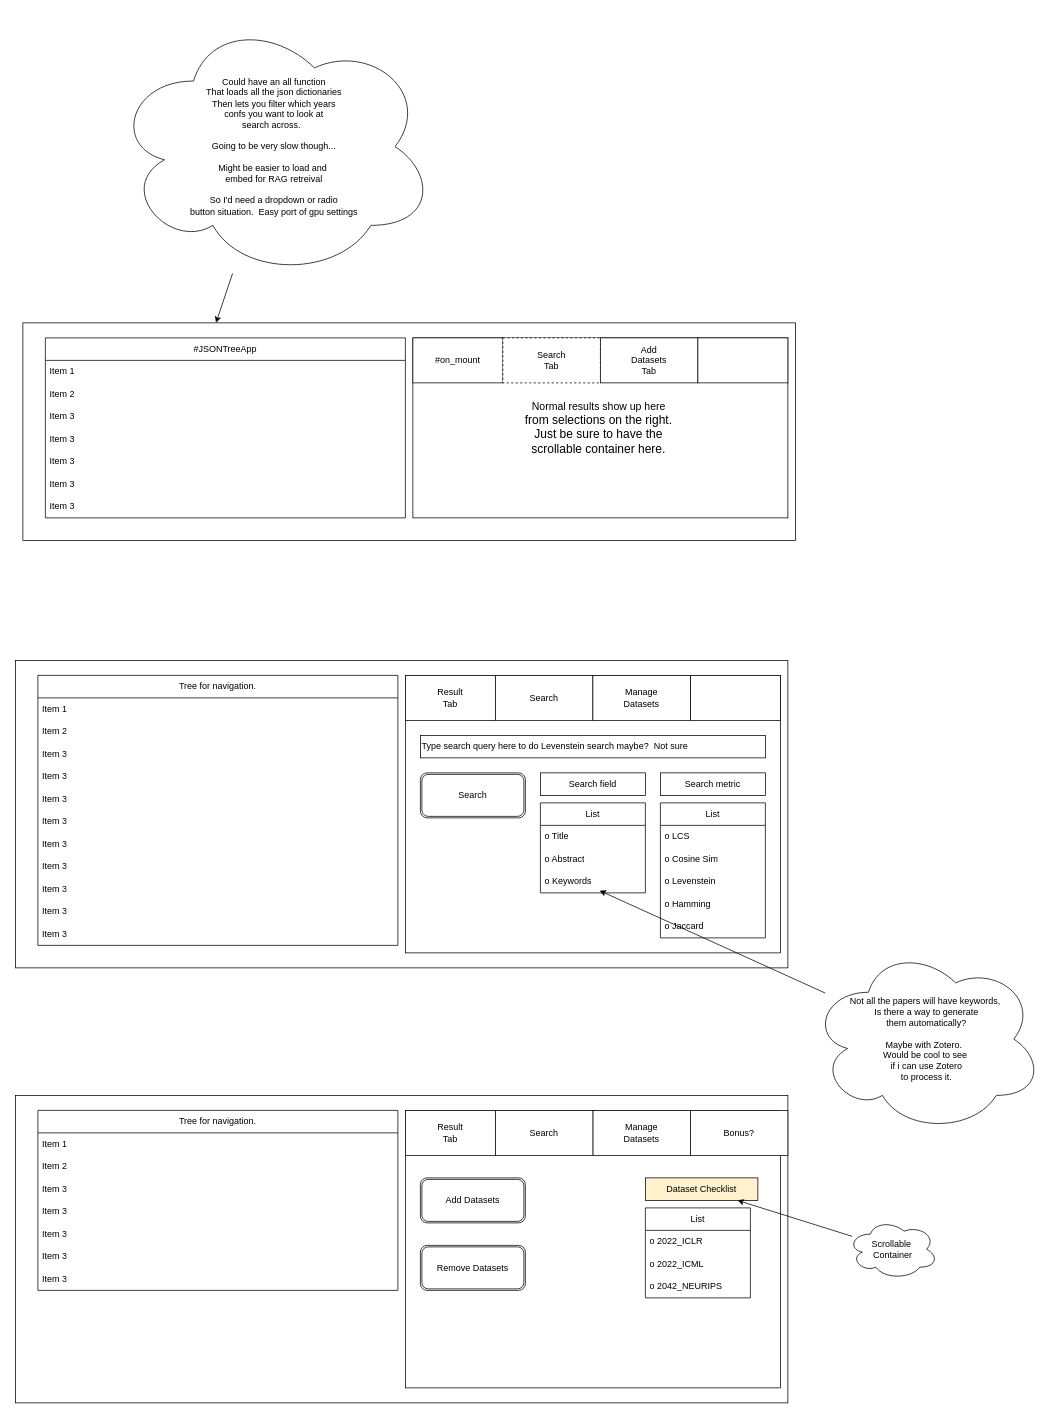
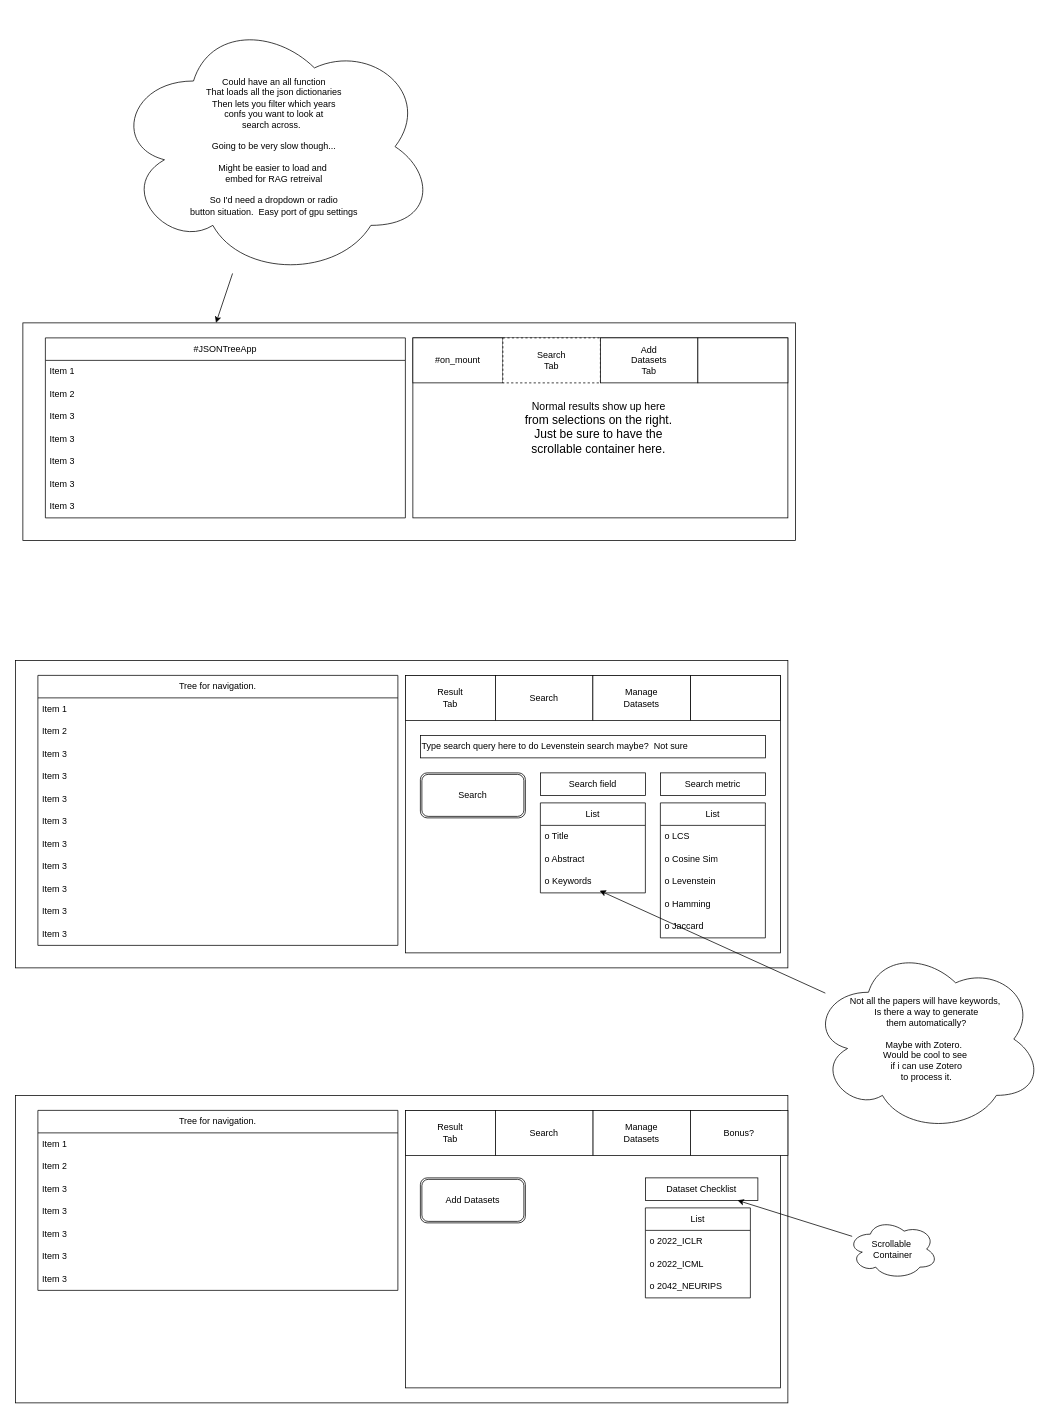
  <mxCell id="0" />
  <mxCell id="1" parent="0" />
  <mxCell id="2" value="" style="rounded=0;whiteSpace=wrap;html=1;" parent="1" vertex="1"><mxGeometry y="430" width="1030" height="290" as="geometry" x="30" /></mxCell>
  <mxCell id="3" value="#JSONTreeApp" style="swimlane;fontStyle=0;childLayout=stackLayout;horizontal=1;startSize=30;horizontalStack=0;resizeParent=1;resizeParentMax=0;resizeLast=0;collapsible=1;marginBottom=0;whiteSpace=wrap;html=1;" parent="1" vertex="1"><mxGeometry x="60" y="450" width="480" height="240" as="geometry"><mxRectangle x="170" y="285" width="140" height="30" as="alternateBounds" /></mxGeometry></mxCell>
  <mxCell id="4" value="Item 1" style="text;strokeColor=none;fillColor=none;align=left;verticalAlign=middle;spacingLeft=4;spacingRight=4;overflow=hidden;points=[[0,0.5],[1,0.5]];portConstraint=eastwest;rotatable=0;whiteSpace=wrap;html=1;" parent="3" vertex="1"><mxGeometry y="30" width="480" height="30" as="geometry" /></mxCell>
  <mxCell id="5" value="Item 2" style="text;strokeColor=none;fillColor=none;align=left;verticalAlign=middle;spacingLeft=4;spacingRight=4;overflow=hidden;points=[[0,0.5],[1,0.5]];portConstraint=eastwest;rotatable=0;whiteSpace=wrap;html=1;" parent="3" vertex="1"><mxGeometry y="60" width="480" height="30" as="geometry" /></mxCell>
  <mxCell id="6" value="Item 3" style="text;strokeColor=none;fillColor=none;align=left;verticalAlign=middle;spacingLeft=4;spacingRight=4;overflow=hidden;points=[[0,0.5],[1,0.5]];portConstraint=eastwest;rotatable=0;whiteSpace=wrap;html=1;" parent="3" vertex="1"><mxGeometry y="90" width="480" height="30" as="geometry" /></mxCell>
  <mxCell id="7" value="Item 3" style="text;strokeColor=none;fillColor=none;align=left;verticalAlign=middle;spacingLeft=4;spacingRight=4;overflow=hidden;points=[[0,0.5],[1,0.5]];portConstraint=eastwest;rotatable=0;whiteSpace=wrap;html=1;" parent="3" vertex="1"><mxGeometry y="120" width="480" height="30" as="geometry" /></mxCell>
  <mxCell id="8" value="Item 3" style="text;strokeColor=none;fillColor=none;align=left;verticalAlign=middle;spacingLeft=4;spacingRight=4;overflow=hidden;points=[[0,0.5],[1,0.5]];portConstraint=eastwest;rotatable=0;whiteSpace=wrap;html=1;" parent="3" vertex="1"><mxGeometry y="150" width="480" height="30" as="geometry" /></mxCell>
  <mxCell id="9" value="Item 3" style="text;strokeColor=none;fillColor=none;align=left;verticalAlign=middle;spacingLeft=4;spacingRight=4;overflow=hidden;points=[[0,0.5],[1,0.5]];portConstraint=eastwest;rotatable=0;whiteSpace=wrap;html=1;" parent="3" vertex="1"><mxGeometry y="180" width="480" height="30" as="geometry" /></mxCell>
  <mxCell id="10" value="Item 3" style="text;strokeColor=none;fillColor=none;align=left;verticalAlign=middle;spacingLeft=4;spacingRight=4;overflow=hidden;points=[[0,0.5],[1,0.5]];portConstraint=eastwest;rotatable=0;whiteSpace=wrap;html=1;" parent="3" vertex="1"><mxGeometry y="210" width="480" height="30" as="geometry" /></mxCell>
  <mxCell id="11" value="&lt;font style=&quot;font-size: 14px;&quot;&gt;Normal results show up here&amp;nbsp;&lt;/font&gt;&lt;div&gt;&lt;font size=&quot;3&quot;&gt;from selections on the right.&amp;nbsp; &lt;br&gt;Just be sure to have the&amp;nbsp;&lt;br&gt;scrollable container here.&amp;nbsp;&lt;/font&gt;&lt;/div&gt;" style="rounded=0;whiteSpace=wrap;html=1;" parent="1" vertex="1"><mxGeometry x="550" y="450" width="500" height="240" as="geometry" /></mxCell>
  <mxCell id="12" value="" style="edgeStyle=none;html=1;entryX=0.25;entryY=0;entryDx=0;entryDy=0;" parent="1" source="13" target="2" edge="1"><mxGeometry relative="1" as="geometry" /></mxCell>
  <mxCell id="13" value="Could have an all function&lt;div&gt;That loads all the json dictionaries&lt;/div&gt;&lt;div&gt;Then lets you filter which years&lt;/div&gt;&lt;div&gt;confs you want to look at&lt;/div&gt;&lt;div&gt;search across.&amp;nbsp;&amp;nbsp;&lt;/div&gt;&lt;div&gt;&lt;br&gt;&lt;/div&gt;&lt;div&gt;Going to be very slow though...&lt;/div&gt;&lt;div&gt;&lt;br&gt;&lt;/div&gt;&lt;div&gt;Might be easier to load and&amp;nbsp;&lt;/div&gt;&lt;div&gt;embed for RAG retreival&lt;/div&gt;&lt;div&gt;&lt;br&gt;&lt;/div&gt;&lt;div&gt;So I'd need a dropdown or radio&lt;/div&gt;&lt;div&gt;button situation.&amp;nbsp; Easy port of gpu settings&lt;/div&gt;" style="ellipse;shape=cloud;whiteSpace=wrap;html=1;" parent="1" vertex="1"><mxGeometry x="150" y="20" width="430" height="350" as="geometry" /></mxCell>
  <mxCell id="14" value="#on_mount" style="rounded=0;whiteSpace=wrap;html=1;fillColor=light-dark(#FFFFFF,#990000);" parent="1" vertex="1"><mxGeometry x="550" y="450" width="120" height="60" as="geometry" /></mxCell>
  <mxCell id="15" value="Search&lt;br&gt;Tab" style="rounded=0;whiteSpace=wrap;html=1;dashed=1;" parent="1" vertex="1"><mxGeometry x="670" y="450" width="130" height="60" as="geometry" /></mxCell>
  <mxCell id="16" value="Add &lt;br&gt;Datasets&lt;br&gt;Tab" style="rounded=0;whiteSpace=wrap;html=1;" parent="1" vertex="1"><mxGeometry x="800" y="450" width="130" height="60" as="geometry" /></mxCell>
  <mxCell id="17" value="" style="rounded=0;whiteSpace=wrap;html=1;" parent="1" vertex="1"><mxGeometry x="930" y="450" width="120" height="60" as="geometry" /></mxCell>
  <mxCell id="18" value="" style="rounded=0;whiteSpace=wrap;html=1;" parent="1" vertex="1"><mxGeometry x="20" y="880" width="1030" height="410" as="geometry" /></mxCell>
  <mxCell id="19" value="Tree for navigation." style="swimlane;fontStyle=0;childLayout=stackLayout;horizontal=1;startSize=30;horizontalStack=0;resizeParent=1;resizeParentMax=0;resizeLast=0;collapsible=1;marginBottom=0;whiteSpace=wrap;html=1;" parent="1" vertex="1"><mxGeometry x="50" y="900" width="480" height="360" as="geometry" /></mxCell>
  <mxCell id="20" value="Item 1" style="text;strokeColor=none;fillColor=none;align=left;verticalAlign=middle;spacingLeft=4;spacingRight=4;overflow=hidden;points=[[0,0.5],[1,0.5]];portConstraint=eastwest;rotatable=0;whiteSpace=wrap;html=1;" parent="19" vertex="1"><mxGeometry y="30" width="480" height="30" as="geometry" /></mxCell>
  <mxCell id="21" value="Item 2" style="text;strokeColor=none;fillColor=none;align=left;verticalAlign=middle;spacingLeft=4;spacingRight=4;overflow=hidden;points=[[0,0.5],[1,0.5]];portConstraint=eastwest;rotatable=0;whiteSpace=wrap;html=1;" parent="19" vertex="1"><mxGeometry y="60" width="480" height="30" as="geometry" /></mxCell>
  <mxCell id="22" value="Item 3" style="text;strokeColor=none;fillColor=none;align=left;verticalAlign=middle;spacingLeft=4;spacingRight=4;overflow=hidden;points=[[0,0.5],[1,0.5]];portConstraint=eastwest;rotatable=0;whiteSpace=wrap;html=1;" parent="19" vertex="1"><mxGeometry y="90" width="480" height="30" as="geometry" /></mxCell>
  <mxCell id="23" value="Item 3" style="text;strokeColor=none;fillColor=none;align=left;verticalAlign=middle;spacingLeft=4;spacingRight=4;overflow=hidden;points=[[0,0.5],[1,0.5]];portConstraint=eastwest;rotatable=0;whiteSpace=wrap;html=1;" parent="19" vertex="1"><mxGeometry y="120" width="480" height="30" as="geometry" /></mxCell>
  <mxCell id="24" value="Item 3" style="text;strokeColor=none;fillColor=none;align=left;verticalAlign=middle;spacingLeft=4;spacingRight=4;overflow=hidden;points=[[0,0.5],[1,0.5]];portConstraint=eastwest;rotatable=0;whiteSpace=wrap;html=1;" parent="19" vertex="1"><mxGeometry y="150" width="480" height="30" as="geometry" /></mxCell>
  <mxCell id="25" value="Item 3" style="text;strokeColor=none;fillColor=none;align=left;verticalAlign=middle;spacingLeft=4;spacingRight=4;overflow=hidden;points=[[0,0.5],[1,0.5]];portConstraint=eastwest;rotatable=0;whiteSpace=wrap;html=1;" parent="19" vertex="1"><mxGeometry y="180" width="480" height="30" as="geometry" /></mxCell>
  <mxCell id="26" value="Item 3" style="text;strokeColor=none;fillColor=none;align=left;verticalAlign=middle;spacingLeft=4;spacingRight=4;overflow=hidden;points=[[0,0.5],[1,0.5]];portConstraint=eastwest;rotatable=0;whiteSpace=wrap;html=1;" parent="19" vertex="1"><mxGeometry y="210" width="480" height="30" as="geometry" /></mxCell>
  <mxCell id="27" value="Item 3" style="text;strokeColor=none;fillColor=none;align=left;verticalAlign=middle;spacingLeft=4;spacingRight=4;overflow=hidden;points=[[0,0.5],[1,0.5]];portConstraint=eastwest;rotatable=0;whiteSpace=wrap;html=1;" parent="19" vertex="1"><mxGeometry y="240" width="480" height="30" as="geometry" /></mxCell>
  <mxCell id="28" value="Item 3" style="text;strokeColor=none;fillColor=none;align=left;verticalAlign=middle;spacingLeft=4;spacingRight=4;overflow=hidden;points=[[0,0.5],[1,0.5]];portConstraint=eastwest;rotatable=0;whiteSpace=wrap;html=1;" parent="19" vertex="1"><mxGeometry y="270" width="480" height="30" as="geometry" /></mxCell>
  <mxCell id="29" value="Item 3" style="text;strokeColor=none;fillColor=none;align=left;verticalAlign=middle;spacingLeft=4;spacingRight=4;overflow=hidden;points=[[0,0.5],[1,0.5]];portConstraint=eastwest;rotatable=0;whiteSpace=wrap;html=1;" parent="19" vertex="1"><mxGeometry y="300" width="480" height="30" as="geometry" /></mxCell>
  <mxCell id="30" value="Item 3" style="text;strokeColor=none;fillColor=none;align=left;verticalAlign=middle;spacingLeft=4;spacingRight=4;overflow=hidden;points=[[0,0.5],[1,0.5]];portConstraint=eastwest;rotatable=0;whiteSpace=wrap;html=1;" parent="19" vertex="1"><mxGeometry y="330" width="480" height="30" as="geometry" /></mxCell>
  <mxCell id="31" value="" style="rounded=0;whiteSpace=wrap;html=1;" parent="1" vertex="1"><mxGeometry x="540" y="900" width="500" height="370" as="geometry" /></mxCell>
  <mxCell id="32" value="Result&lt;br&gt;Tab" style="rounded=0;whiteSpace=wrap;html=1;fillColor=light-dark(#FFFFFF,#000000);" parent="1" vertex="1"><mxGeometry x="540" y="900" width="120" height="60" as="geometry" /></mxCell>
  <mxCell id="33" value="&lt;p&gt;&lt;b&gt;&lt;span style=&quot;color: rgb(255, 255, 255);&quot;&gt;Cosine&amp;nbsp;&lt;br&gt;&lt;/span&gt;&lt;/b&gt;&lt;b&gt;&lt;span style=&quot;color: rgb(255, 255, 255);&quot;&gt;similarity&lt;/span&gt;&lt;/b&gt;&lt;/p&gt;" style="rounded=0;whiteSpace=wrap;html=1;fillColor=light-dark(#FFFFFF,#000000);" parent="1" vertex="1"><mxGeometry x="920" y="900" width="120" height="60" as="geometry" /></mxCell>
  <mxCell id="34" value="Type search query here to do Levenstein search maybe?&amp;nbsp; Not sure" style="rounded=0;whiteSpace=wrap;html=1;align=left;" parent="1" vertex="1"><mxGeometry x="560" y="980" width="460" height="30" as="geometry" /></mxCell>
  <mxCell id="35" value="Search metric" style="rounded=0;whiteSpace=wrap;html=1;" parent="1" vertex="1"><mxGeometry x="880" y="1030" width="140" height="30" as="geometry" /></mxCell>
  <mxCell id="36" value="List" style="swimlane;fontStyle=0;childLayout=stackLayout;horizontal=1;startSize=30;horizontalStack=0;resizeParent=1;resizeParentMax=0;resizeLast=0;collapsible=1;marginBottom=0;whiteSpace=wrap;html=1;" parent="1" vertex="1"><mxGeometry x="880" y="1070" width="140" height="180" as="geometry" /></mxCell>
  <mxCell id="37" value="o LCS" style="text;strokeColor=none;fillColor=none;align=left;verticalAlign=middle;spacingLeft=4;spacingRight=4;overflow=hidden;points=[[0,0.5],[1,0.5]];portConstraint=eastwest;rotatable=0;whiteSpace=wrap;html=1;" parent="36" vertex="1"><mxGeometry y="30" width="140" height="30" as="geometry" /></mxCell>
  <mxCell id="38" value="o Cosine Sim" style="text;strokeColor=none;fillColor=none;align=left;verticalAlign=middle;spacingLeft=4;spacingRight=4;overflow=hidden;points=[[0,0.5],[1,0.5]];portConstraint=eastwest;rotatable=0;whiteSpace=wrap;html=1;" parent="36" vertex="1"><mxGeometry y="60" width="140" height="30" as="geometry" /></mxCell>
  <mxCell id="39" value="o Levenstein" style="text;strokeColor=none;fillColor=none;align=left;verticalAlign=middle;spacingLeft=4;spacingRight=4;overflow=hidden;points=[[0,0.5],[1,0.5]];portConstraint=eastwest;rotatable=0;whiteSpace=wrap;html=1;" parent="36" vertex="1"><mxGeometry y="90" width="140" height="30" as="geometry" /></mxCell>
  <mxCell id="40" value="o Hamming" style="text;strokeColor=none;fillColor=none;align=left;verticalAlign=middle;spacingLeft=4;spacingRight=4;overflow=hidden;points=[[0,0.5],[1,0.5]];portConstraint=eastwest;rotatable=0;whiteSpace=wrap;html=1;" parent="36" vertex="1"><mxGeometry y="120" width="140" height="30" as="geometry" /></mxCell>
  <mxCell id="41" value="o Jaccard" style="text;strokeColor=none;fillColor=none;align=left;verticalAlign=middle;spacingLeft=4;spacingRight=4;overflow=hidden;points=[[0,0.5],[1,0.5]];portConstraint=eastwest;rotatable=0;whiteSpace=wrap;html=1;" parent="36" vertex="1"><mxGeometry y="150" width="140" height="30" as="geometry" /></mxCell>
  <mxCell id="42" value="" style="rounded=0;whiteSpace=wrap;html=1;" parent="1" vertex="1"><mxGeometry x="20" y="1460" width="1030" height="410" as="geometry" /></mxCell>
  <mxCell id="43" value="Tree for navigation." style="swimlane;fontStyle=0;childLayout=stackLayout;horizontal=1;startSize=30;horizontalStack=0;resizeParent=1;resizeParentMax=0;resizeLast=0;collapsible=1;marginBottom=0;whiteSpace=wrap;html=1;" parent="1" vertex="1"><mxGeometry x="50" y="1480" width="480" height="240" as="geometry" /></mxCell>
  <mxCell id="44" value="Item 1" style="text;strokeColor=none;fillColor=none;align=left;verticalAlign=middle;spacingLeft=4;spacingRight=4;overflow=hidden;points=[[0,0.5],[1,0.5]];portConstraint=eastwest;rotatable=0;whiteSpace=wrap;html=1;" parent="43" vertex="1"><mxGeometry y="30" width="480" height="30" as="geometry" /></mxCell>
  <mxCell id="45" value="Item 2" style="text;strokeColor=none;fillColor=none;align=left;verticalAlign=middle;spacingLeft=4;spacingRight=4;overflow=hidden;points=[[0,0.5],[1,0.5]];portConstraint=eastwest;rotatable=0;whiteSpace=wrap;html=1;" parent="43" vertex="1"><mxGeometry y="60" width="480" height="30" as="geometry" /></mxCell>
  <mxCell id="46" value="Item 3" style="text;strokeColor=none;fillColor=none;align=left;verticalAlign=middle;spacingLeft=4;spacingRight=4;overflow=hidden;points=[[0,0.5],[1,0.5]];portConstraint=eastwest;rotatable=0;whiteSpace=wrap;html=1;" parent="43" vertex="1"><mxGeometry y="90" width="480" height="30" as="geometry" /></mxCell>
  <mxCell id="47" value="Item 3" style="text;strokeColor=none;fillColor=none;align=left;verticalAlign=middle;spacingLeft=4;spacingRight=4;overflow=hidden;points=[[0,0.5],[1,0.5]];portConstraint=eastwest;rotatable=0;whiteSpace=wrap;html=1;" parent="43" vertex="1"><mxGeometry y="120" width="480" height="30" as="geometry" /></mxCell>
  <mxCell id="48" value="Item 3" style="text;strokeColor=none;fillColor=none;align=left;verticalAlign=middle;spacingLeft=4;spacingRight=4;overflow=hidden;points=[[0,0.5],[1,0.5]];portConstraint=eastwest;rotatable=0;whiteSpace=wrap;html=1;" parent="43" vertex="1"><mxGeometry y="150" width="480" height="30" as="geometry" /></mxCell>
  <mxCell id="49" value="Item 3" style="text;strokeColor=none;fillColor=none;align=left;verticalAlign=middle;spacingLeft=4;spacingRight=4;overflow=hidden;points=[[0,0.5],[1,0.5]];portConstraint=eastwest;rotatable=0;whiteSpace=wrap;html=1;" parent="43" vertex="1"><mxGeometry y="180" width="480" height="30" as="geometry" /></mxCell>
  <mxCell id="50" value="Item 3" style="text;strokeColor=none;fillColor=none;align=left;verticalAlign=middle;spacingLeft=4;spacingRight=4;overflow=hidden;points=[[0,0.5],[1,0.5]];portConstraint=eastwest;rotatable=0;whiteSpace=wrap;html=1;" parent="43" vertex="1"><mxGeometry y="210" width="480" height="30" as="geometry" /></mxCell>
  <mxCell id="51" value="" style="rounded=0;whiteSpace=wrap;html=1;" parent="1" vertex="1"><mxGeometry x="540" y="1480" width="500" height="370" as="geometry" /></mxCell>
  <mxCell id="52" value="Result&lt;br&gt;Tab" style="rounded=0;whiteSpace=wrap;html=1;fillColor=light-dark(#FFFFFF,#000000);" parent="1" vertex="1"><mxGeometry x="540" y="1480" width="120" height="60" as="geometry" /></mxCell>
  <mxCell id="53" value="Manage &lt;br&gt;Datasets" style="rounded=0;whiteSpace=wrap;html=1;fillColor=light-dark(#FFFFFF,#990000);" parent="1" vertex="1"><mxGeometry x="790" y="1480" width="130" height="60" as="geometry" /></mxCell>
  <mxCell id="54" value="Search" style="rounded=0;whiteSpace=wrap;html=1;" parent="1" vertex="1"><mxGeometry x="660" y="1480" width="130" height="60" as="geometry" /></mxCell>
  <mxCell id="55" value="Search" style="shape=ext;double=1;rounded=1;whiteSpace=wrap;html=1;" parent="1" vertex="1"><mxGeometry x="560" y="1030" width="140" height="60" as="geometry" /></mxCell>
- <mxCell id="56" value="Dataset Checklist" style="rounded=0;whiteSpace=wrap;html=1;fillColor=#fff2cc;" parent="1" vertex="1"><mxGeometry x="860" y="1570" width="150" height="30" as="geometry" /></mxCell>
+ <mxCell id="56" value="Dataset Checklist" style="rounded=0;whiteSpace=wrap;html=1;" parent="1" vertex="1"><mxGeometry x="860" y="1570" width="150" height="30" as="geometry" /></mxCell>
  <mxCell id="57" value="List" style="swimlane;fontStyle=0;childLayout=stackLayout;horizontal=1;startSize=30;horizontalStack=0;resizeParent=1;resizeParentMax=0;resizeLast=0;collapsible=1;marginBottom=0;whiteSpace=wrap;html=1;" parent="1" vertex="1"><mxGeometry x="860" y="1610" width="140" height="120" as="geometry" /></mxCell>
  <mxCell id="58" value="o 2022_ICLR" style="text;strokeColor=none;fillColor=none;align=left;verticalAlign=middle;spacingLeft=4;spacingRight=4;overflow=hidden;points=[[0,0.5],[1,0.5]];portConstraint=eastwest;rotatable=0;whiteSpace=wrap;html=1;" parent="57" vertex="1"><mxGeometry y="30" width="140" height="30" as="geometry" /></mxCell>
  <mxCell id="59" value="o 2022_ICML" style="text;strokeColor=none;fillColor=none;align=left;verticalAlign=middle;spacingLeft=4;spacingRight=4;overflow=hidden;points=[[0,0.5],[1,0.5]];portConstraint=eastwest;rotatable=0;whiteSpace=wrap;html=1;" parent="57" vertex="1"><mxGeometry y="60" width="140" height="30" as="geometry" /></mxCell>
  <mxCell id="60" value="o 2042_NEURIPS" style="text;strokeColor=none;fillColor=none;align=left;verticalAlign=middle;spacingLeft=4;spacingRight=4;overflow=hidden;points=[[0,0.5],[1,0.5]];portConstraint=eastwest;rotatable=0;whiteSpace=wrap;html=1;" parent="57" vertex="1"><mxGeometry y="90" width="140" height="30" as="geometry" /></mxCell>
  <mxCell id="61" value="Scrollable&amp;nbsp;&lt;div&gt;Container&lt;/div&gt;" style="ellipse;shape=cloud;whiteSpace=wrap;html=1;" parent="1" vertex="1"><mxGeometry x="1130" y="1625" width="120" height="80" as="geometry" /></mxCell>
  <mxCell id="62" style="edgeStyle=none;html=1;" parent="1" source="61" target="56" edge="1"><mxGeometry relative="1" as="geometry" /></mxCell>
  <mxCell id="63" value="Bonus?" style="rounded=0;whiteSpace=wrap;html=1;" parent="1" vertex="1"><mxGeometry x="920" y="1480" width="130" height="60" as="geometry" /></mxCell>
  <mxCell id="64" value="Add Datasets" style="shape=ext;double=1;rounded=1;whiteSpace=wrap;html=1;" parent="1" vertex="1"><mxGeometry x="560" y="1570" width="140" height="60" as="geometry" /></mxCell>
- <mxCell id="65" value="Remove Datasets" style="shape=ext;double=1;rounded=1;whiteSpace=wrap;html=1;" parent="1" vertex="1"><mxGeometry x="560" y="1660" width="140" height="60" as="geometry" /></mxCell>
  <mxCell id="66" value="Search field" style="rounded=0;whiteSpace=wrap;html=1;" parent="1" vertex="1"><mxGeometry x="720" y="1030" width="140" height="30" as="geometry" /></mxCell>
  <mxCell id="67" value="List" style="swimlane;fontStyle=0;childLayout=stackLayout;horizontal=1;startSize=30;horizontalStack=0;resizeParent=1;resizeParentMax=0;resizeLast=0;collapsible=1;marginBottom=0;whiteSpace=wrap;html=1;" parent="1" vertex="1"><mxGeometry x="720" y="1070" width="140" height="120" as="geometry" /></mxCell>
  <mxCell id="68" value="o Title" style="text;strokeColor=none;fillColor=none;align=left;verticalAlign=middle;spacingLeft=4;spacingRight=4;overflow=hidden;points=[[0,0.5],[1,0.5]];portConstraint=eastwest;rotatable=0;whiteSpace=wrap;html=1;" parent="67" vertex="1"><mxGeometry y="30" width="140" height="30" as="geometry" /></mxCell>
  <mxCell id="69" value="o Abstract" style="text;strokeColor=none;fillColor=none;align=left;verticalAlign=middle;spacingLeft=4;spacingRight=4;overflow=hidden;points=[[0,0.5],[1,0.5]];portConstraint=eastwest;rotatable=0;whiteSpace=wrap;html=1;" parent="67" vertex="1"><mxGeometry y="60" width="140" height="30" as="geometry" /></mxCell>
  <mxCell id="70" value="o Keywords" style="text;strokeColor=none;fillColor=none;align=left;verticalAlign=middle;spacingLeft=4;spacingRight=4;overflow=hidden;points=[[0,0.5],[1,0.5]];portConstraint=eastwest;rotatable=0;whiteSpace=wrap;html=1;" parent="67" vertex="1"><mxGeometry y="90" width="140" height="30" as="geometry" /></mxCell>
  <mxCell id="71" value="Search" style="rounded=0;whiteSpace=wrap;html=1;fillColor=light-dark(#FFFFFF,#990000);" parent="1" vertex="1"><mxGeometry x="660" y="900" width="130" height="60" as="geometry" /></mxCell>
  <mxCell id="72" value="Manage&lt;div&gt;Datasets&lt;/div&gt;" style="rounded=0;whiteSpace=wrap;html=1;" parent="1" vertex="1"><mxGeometry x="790" y="900" width="130" height="60" as="geometry" /></mxCell>
  <mxCell id="73" value="Not all the papers will have keywords,&amp;nbsp;&lt;div&gt;Is there a way to generate &lt;br&gt;them automatically?&lt;/div&gt;&lt;div&gt;&lt;br&gt;&lt;/div&gt;&lt;div&gt;Maybe with Zotero.&amp;nbsp;&amp;nbsp;&lt;/div&gt;&lt;div&gt;Would be cool to see&amp;nbsp;&lt;/div&gt;&lt;div&gt;if i can use Zotero &lt;br&gt;to process it.&lt;/div&gt;" style="ellipse;shape=cloud;whiteSpace=wrap;html=1;" parent="1" vertex="1"><mxGeometry x="1080" y="1260" width="310" height="250" as="geometry" /></mxCell>
  <mxCell id="74" style="edgeStyle=none;html=1;entryX=0.564;entryY=0.9;entryDx=0;entryDy=0;entryPerimeter=0;" parent="1" source="73" target="70" edge="1"><mxGeometry relative="1" as="geometry" /></mxCell>
